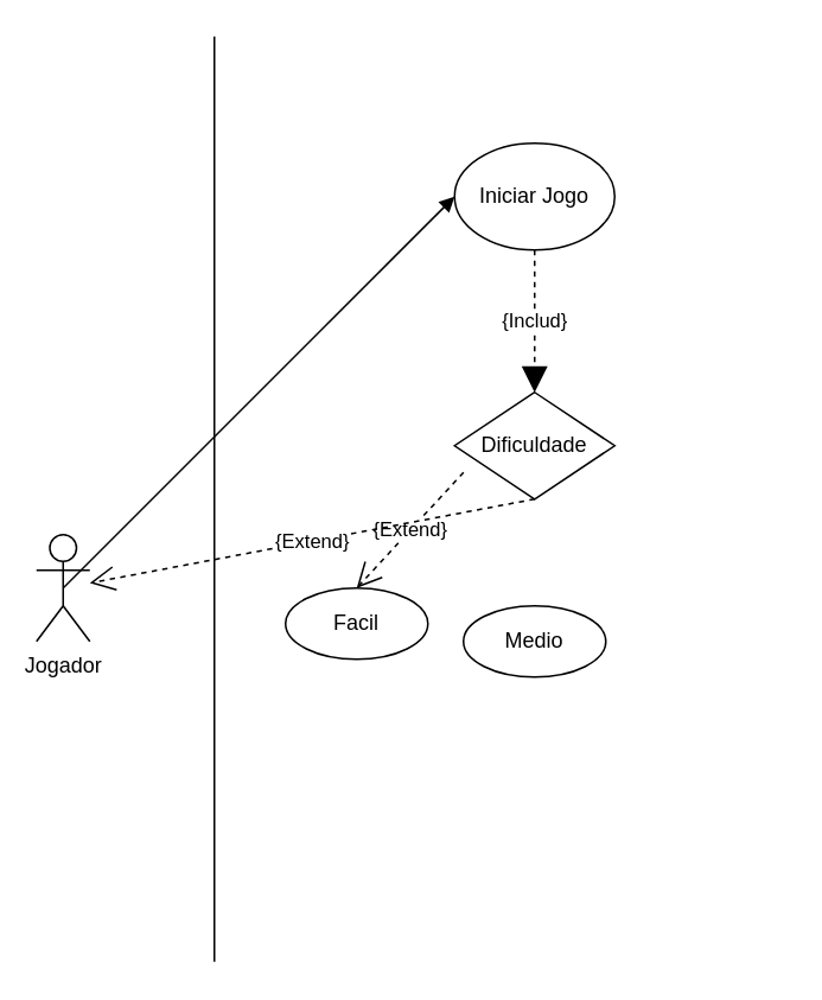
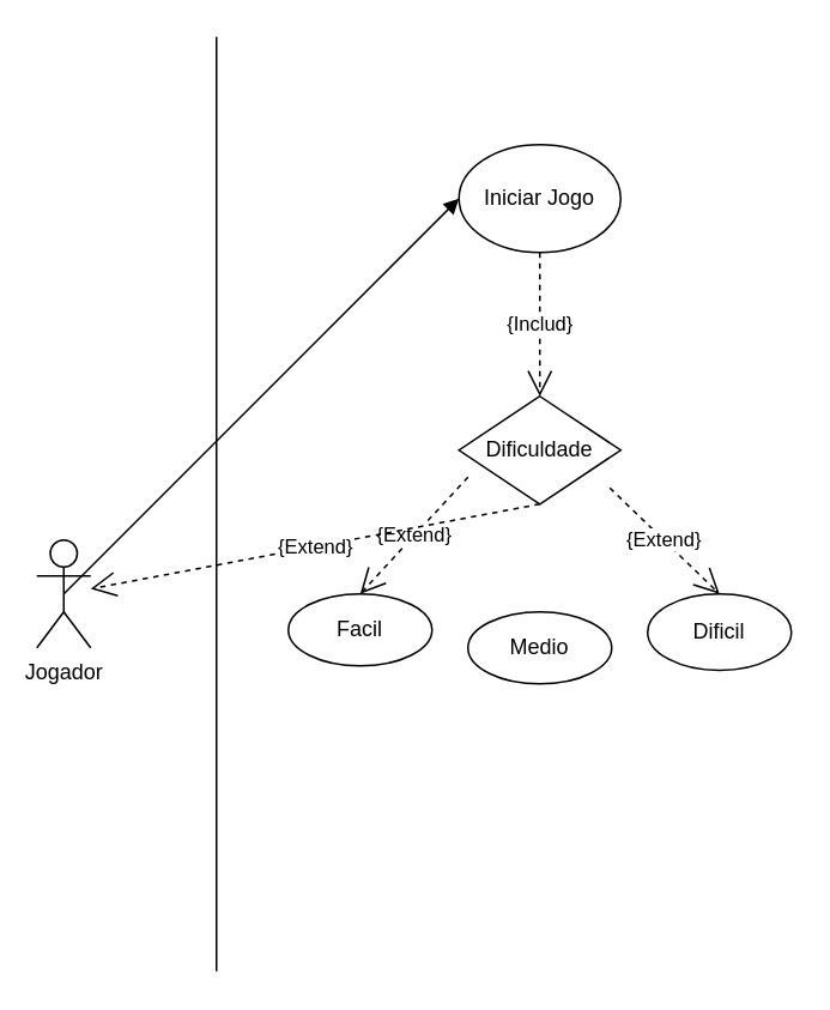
  <mxCell id="0" />
  <mxCell id="1" parent="0" />
  <mxCell id="2" value="" style="endArrow=none;html=1;rounded=0;" edge="1" parent="1"><mxGeometry width="50" height="50" relative="1" as="geometry"><mxPoint x="120" y="540" as="sourcePoint" /><mxPoint x="120" y="20" as="targetPoint" /></mxGeometry></mxCell>
  <mxCell id="3" value="&lt;font style=&quot;vertical-align: inherit;&quot;&gt;&lt;font style=&quot;vertical-align: inherit;&quot;&gt;&lt;font style=&quot;vertical-align: inherit;&quot;&gt;&lt;font style=&quot;vertical-align: inherit;&quot;&gt;Jogador&lt;/font&gt;&lt;/font&gt;&lt;/font&gt;&lt;/font&gt;" style="shape=umlActor;verticalLabelPosition=bottom;verticalAlign=top;html=1;outlineConnect=0;" vertex="1" parent="1"><mxGeometry x="20" y="300" width="30" height="60" as="geometry" /></mxCell>
  <mxCell id="4" value="" style="endArrow=block;html=1;rounded=0;exitX=0.5;exitY=0.5;exitDx=0;exitDy=0;exitPerimeter=0;entryX=0;entryY=0.5;entryDx=0;entryDy=0;" edge="1" parent="1" source="3" target="5"><mxGeometry width="50" height="50" relative="1" as="geometry"><mxPoint x="80" y="330" as="sourcePoint" /><mxPoint x="260" y="130" as="targetPoint" /></mxGeometry></mxCell>
  <mxCell id="5" value="&lt;font style=&quot;vertical-align: inherit;&quot;&gt;&lt;font style=&quot;vertical-align: inherit;&quot;&gt;Iniciar Jogo&lt;/font&gt;&lt;/font&gt;" style="ellipse;whiteSpace=wrap;html=1;" vertex="1" parent="1"><mxGeometry x="255" y="80" width="90" height="60" as="geometry" /></mxCell>
- <mxCell id="6" value="{Includ}" style="endArrow=block;endSize=12;dashed=1;html=1;rounded=0;exitX=0.5;exitY=1;exitDx=0;exitDy=0;entryX=0.5;entryY=0;entryDx=0;entryDy=0;" edge="1" parent="1" source="5" target="7"><mxGeometry width="160" relative="1" as="geometry"><mxPoint x="290" y="170" as="sourcePoint" /><mxPoint x="300" y="220" as="targetPoint" /></mxGeometry></mxCell>
+ <mxCell id="6" value="{Includ}" style="endArrow=open;endSize=12;dashed=1;html=1;rounded=0;exitX=0.5;exitY=1;exitDx=0;exitDy=0;entryX=0.5;entryY=0;entryDx=0;entryDy=0;" edge="1" parent="1" source="5" target="7"><mxGeometry width="160" relative="1" as="geometry"><mxPoint x="290" y="170" as="sourcePoint" /><mxPoint x="300" y="220" as="targetPoint" /></mxGeometry></mxCell>
  <mxCell id="7" value="Dificuldade" style="rhombus;whiteSpace=wrap;html=1;" vertex="1" parent="1"><mxGeometry x="255" y="220" width="90" height="60" as="geometry" /></mxCell>
  <mxCell id="8" value="Medio" style="ellipse;whiteSpace=wrap;html=1;" vertex="1" parent="1"><mxGeometry x="260" y="340" width="80" height="40" as="geometry" /></mxCell>
+ <mxCell id="9" value="Dificil" style="ellipse;whiteSpace=wrap;html=1;" vertex="1" parent="1"><mxGeometry x="360" y="330" width="80" height="42.5" as="geometry" /></mxCell>
  <mxCell id="10" value="Facil" style="ellipse;whiteSpace=wrap;html=1;rotation=0;direction=west;" vertex="1" parent="1"><mxGeometry x="160" y="330" width="80" height="40" as="geometry" /></mxCell>
  <mxCell id="11" value="{Extend}" style="endArrow=open;endSize=12;dashed=1;html=1;rounded=0;exitX=0.056;exitY=0.75;exitDx=0;exitDy=0;exitPerimeter=0;entryX=0.5;entryY=1;entryDx=0;entryDy=0;" edge="1" parent="1" source="7" target="10"><mxGeometry width="160" relative="1" as="geometry"><mxPoint x="220" y="290" as="sourcePoint" /><mxPoint x="380" y="290" as="targetPoint" /></mxGeometry></mxCell>
+ <mxCell id="12" value="{Extend}" style="endArrow=open;endSize=12;dashed=1;html=1;rounded=0;entryX=0.5;entryY=0;entryDx=0;entryDy=0;exitX=0.933;exitY=0.85;exitDx=0;exitDy=0;exitPerimeter=0;" edge="1" parent="1" source="7" target="9"><mxGeometry width="160" relative="1" as="geometry"><mxPoint x="240" y="320" as="sourcePoint" /><mxPoint x="400" y="320" as="targetPoint" /></mxGeometry></mxCell>
  <mxCell id="13" value="{Extend}" style="endArrow=open;endSize=12;dashed=1;html=1;rounded=0;exitX=0.5;exitY=1;exitDx=0;exitDy=0;" edge="1" parent="1" source="7" target="3"><mxGeometry width="160" relative="1" as="geometry"><mxPoint x="200" y="250" as="sourcePoint" /><mxPoint x="360" y="250" as="targetPoint" /></mxGeometry></mxCell>
